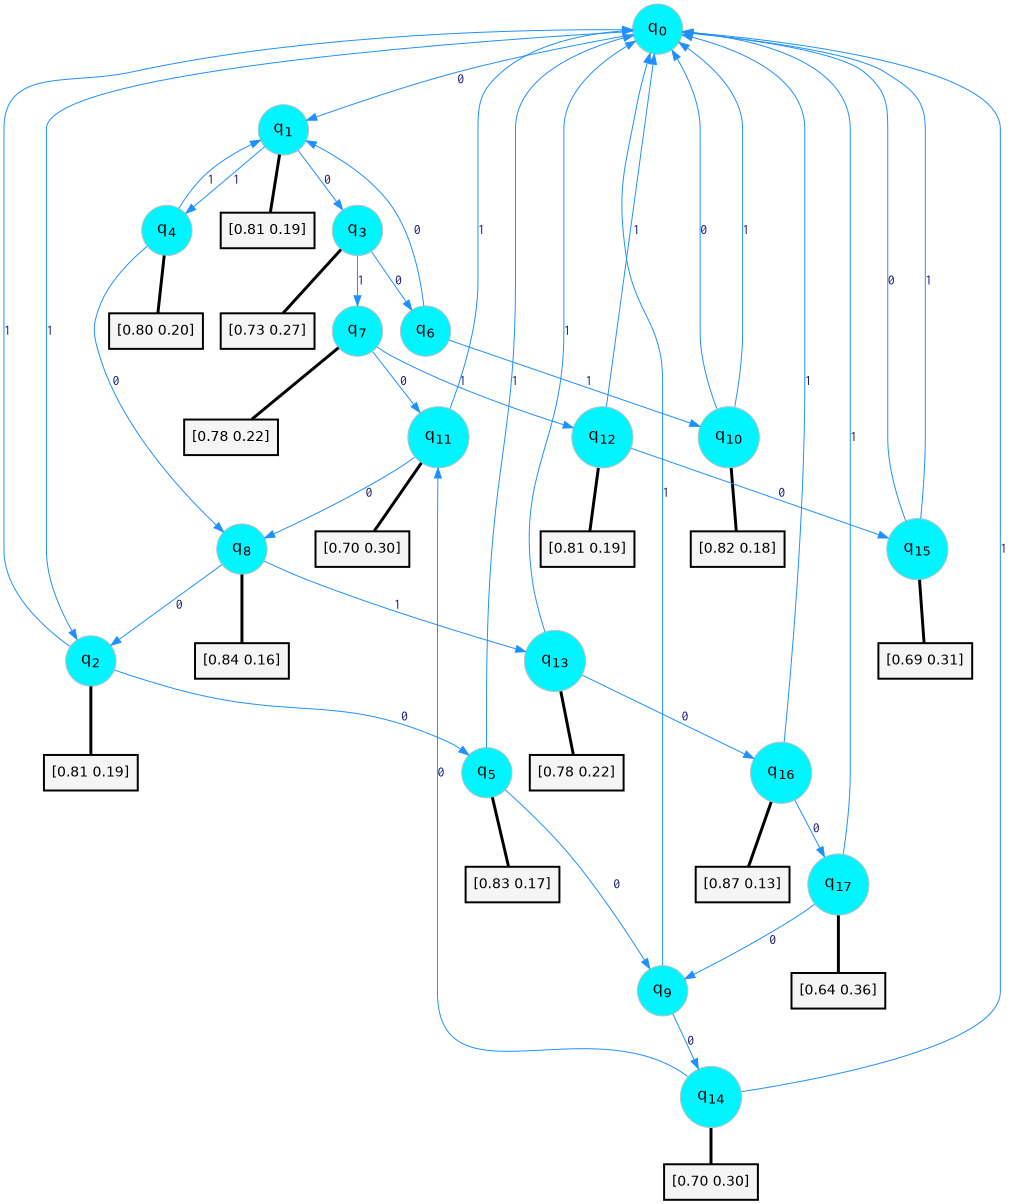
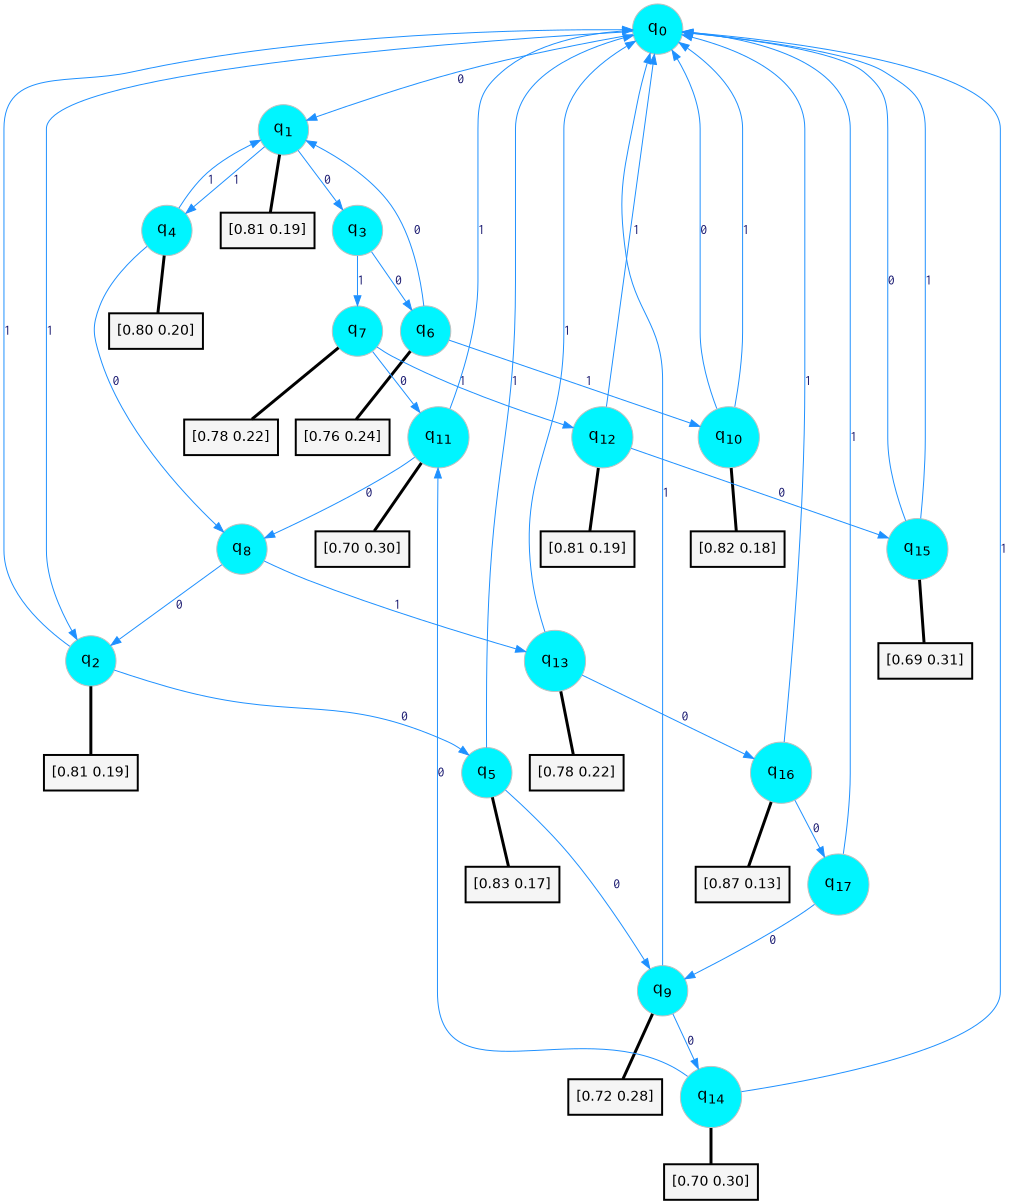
  digraph {
    rankdir=TD
    node [color=gray fillcolor=turquoise1 fontcolor=black fontname=Helvetica fontsize=16 fontweight=bold shape=circle style=filled]
    edge [arrowsize=1 color=dodgerblue1 fontcolor=midnightblue fontname=courier fontweight=bold penwidth=1 style=solid weight=20]
    n1 [label=<q<SUB>0</SUB>>]
    n2 [label=<q<SUB>1</SUB>>]
    n3 [label=<q<SUB>2</SUB>>]
    n4 [label=<q<SUB>3</SUB>>]
    n5 [label=<q<SUB>4</SUB>>]
    n6 [color=black fillcolor=whitesmoke fontsize=14 label="[0.81 0.19]" penwidth=2 shape=box]
    n7 [label=<q<SUB>5</SUB>>]
    n8 [color=black fillcolor=whitesmoke fontsize=14 label="[0.81 0.19]" penwidth=2 shape=box]
    n9 [label=<q<SUB>6</SUB>>]
    n10 [label=<q<SUB>7</SUB>>]
-   n11 [color=black fillcolor=whitesmoke fontsize=14 label="[0.73 0.27]" penwidth=2 shape=box]
    n12 [label=<q<SUB>8</SUB>>]
    n13 [color=black fillcolor=whitesmoke fontsize=14 label="[0.80 0.20]" penwidth=2 shape=box]
    n14 [label=<q<SUB>9</SUB>>]
    n15 [color=black fillcolor=whitesmoke fontsize=14 label="[0.83 0.17]" penwidth=2 shape=box]
    n16 [label=<q<SUB>10</SUB>>]
+   n17 [color=black fillcolor=whitesmoke fontsize=14 label="[0.76 0.24]" penwidth=2 shape=box]
    n18 [label=<q<SUB>11</SUB>>]
    n19 [label=<q<SUB>12</SUB>>]
    n20 [color=black fillcolor=whitesmoke fontsize=14 label="[0.78 0.22]" penwidth=2 shape=box]
    n21 [label=<q<SUB>13</SUB>>]
-   n22 [color=black fillcolor=whitesmoke fontsize=14 label="[0.84 0.16]" penwidth=2 shape=box]
    n23 [label=<q<SUB>14</SUB>>]
+   n24 [color=black fillcolor=whitesmoke fontsize=14 label="[0.72 0.28]" penwidth=2 shape=box]
    n25 [color=black fillcolor=whitesmoke fontsize=14 label="[0.82 0.18]" penwidth=2 shape=box]
    n26 [color=black fillcolor=whitesmoke fontsize=14 label="[0.70 0.30]" penwidth=2 shape=box]
    n27 [label=<q<SUB>15</SUB>>]
    n28 [color=black fillcolor=whitesmoke fontsize=14 label="[0.81 0.19]" penwidth=2 shape=box]
    n29 [label=<q<SUB>16</SUB>>]
    n30 [color=black fillcolor=whitesmoke fontsize=14 label="[0.78 0.22]" penwidth=2 shape=box]
    n31 [color=black fillcolor=whitesmoke fontsize=14 label="[0.70 0.30]" penwidth=2 shape=box]
    n32 [color=black fillcolor=whitesmoke fontsize=14 label="[0.69 0.31]" penwidth=2 shape=box]
    n33 [label=<q<SUB>17</SUB>>]
    n34 [color=black fillcolor=whitesmoke fontsize=14 label="[0.87 0.13]" penwidth=2 shape=box]
-   n35 [color=black fillcolor=whitesmoke fontsize=14 label="[0.64 0.36]" penwidth=2 shape=box]
    n1 -> n2 [label=0]
    n1 -> n3 [label=1]
    n2 -> n4 [label=0]
    n2 -> n5 [label=1]
    n2 -> n6 [arrowhead=none color=black penwidth=3]
    n3 -> n1 [label=1]
    n3 -> n7 [label=0]
    n3 -> n8 [arrowhead=none color=black penwidth=3]
    n4 -> n9 [label=0]
    n4 -> n10 [label=1]
-   n4 -> n11 [arrowhead=none color=black penwidth=3]
    n5 -> n2 [label=1]
    n5 -> n12 [label=0]
    n5 -> n13 [arrowhead=none color=black penwidth=3]
    n7 -> n1 [label=1]
    n7 -> n14 [label=0]
    n7 -> n15 [arrowhead=none color=black penwidth=3]
    n9 -> n2 [label=0]
    n9 -> n16 [label=1]
+   n9 -> n17 [arrowhead=none color=black penwidth=3]
    n10 -> n18 [label=0]
    n10 -> n19 [label=1]
    n10 -> n20 [arrowhead=none color=black penwidth=3]
    n12 -> n3 [label=0]
    n12 -> n21 [label=1]
-   n12 -> n22 [arrowhead=none color=black penwidth=3]
    n14 -> n1 [label=1]
    n14 -> n23 [label=0]
+   n14 -> n24 [arrowhead=none color=black penwidth=3]
    n16 -> n1 [label=0]
    n16 -> n1 [label=1]
    n16 -> n25 [arrowhead=none color=black penwidth=3]
    n18 -> n1 [label=1]
    n18 -> n12 [label=0]
    n18 -> n26 [arrowhead=none color=black penwidth=3]
    n19 -> n1 [label=1]
    n19 -> n27 [label=0]
    n19 -> n28 [arrowhead=none color=black penwidth=3]
    n21 -> n1 [label=1]
    n21 -> n29 [label=0]
    n21 -> n30 [arrowhead=none color=black penwidth=3]
    n23 -> n1 [label=1]
    n23 -> n18 [label=0]
    n23 -> n31 [arrowhead=none color=black penwidth=3]
    n27 -> n1 [label=0]
    n27 -> n1 [label=1]
    n27 -> n32 [arrowhead=none color=black penwidth=3]
    n29 -> n1 [label=1]
    n29 -> n33 [label=0]
    n29 -> n34 [arrowhead=none color=black penwidth=3]
    n33 -> n1 [label=1]
    n33 -> n14 [label=0]
-   n33 -> n35 [arrowhead=none color=black penwidth=3]
  }
